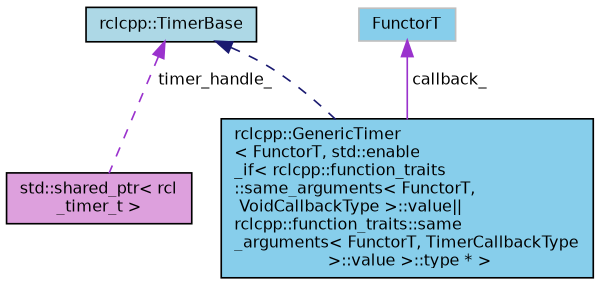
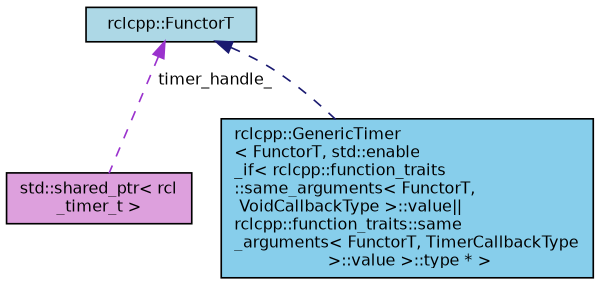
  digraph {
    node [color=black fillcolor=skyblue fontname=Helvetica fontsize=10 shape=record style=filled]
    edge [color=darkorchid3 dir=back fontname=Helvetica fontsize=10 labelfontname=Helvetica labelfontsize=10 style=dashed]
    n1 [fontcolor=black height=0.2 label="rclcpp::GenericTimer\l\< FunctorT, std::enable\l_if\< rclcpp::function_traits\l::same_arguments\< FunctorT,\l VoidCallbackType \>::value\|\|\lrclcpp::function_traits::same\l_arguments\< FunctorT, TimerCallbackType\l \>::value \>::type * \>" width=0.4]
-   n2 [fillcolor=lightblue height=0.2 label="rclcpp::TimerBase" width=0.4]
+   n2 [fillcolor=lightblue height=0.2 label="rclcpp::FunctorT" width=0.4]
    n3 [fillcolor=plum height=0.2 label="std::shared_ptr\< rcl\l_timer_t \>" width=0.4]
-   n4 [color=grey75 height=0.2 label=FunctorT width=0.4]
    n2 -> n1 [color=midnightblue]
    n2 -> n3 [label=" timer_handle_"]
-   n4 -> n1 [label=" callback_" style=solid]
  }
